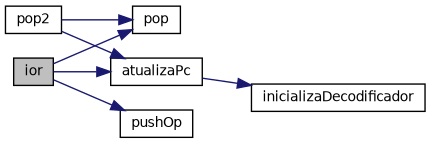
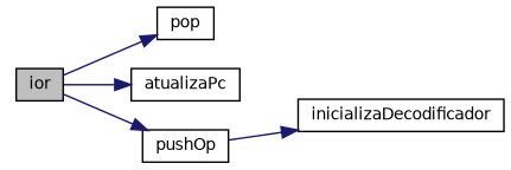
  digraph {
    rankdir=LR
    node [color=black fillcolor=white fontname=Helvetica fontsize=10 shape=record style=filled]
    edge [color=midnightblue fontname=Helvetica fontsize=10 labelfontname=Helvetica labelfontsize=10 style=solid]
    n1 [fillcolor=grey75 fontcolor=black height=0.2 label=ior width=0.4]
    n2 [height=0.2 label=pop width=0.4]
    n3 [height=0.2 label=pushOp width=0.4]
    n4 [height=0.2 label=atualizaPc width=0.4]
-   n5 [height=0.2 label=pop2 width=0.4]
    n6 [height=0.2 label=inicializaDecodificador width=0.4]
    n1 -> n2
    n1 -> n3
    n1 -> n4
-   n4 -> n6
-   n5 -> n2
-   n5 -> n4
+   n3 -> n6
  }
